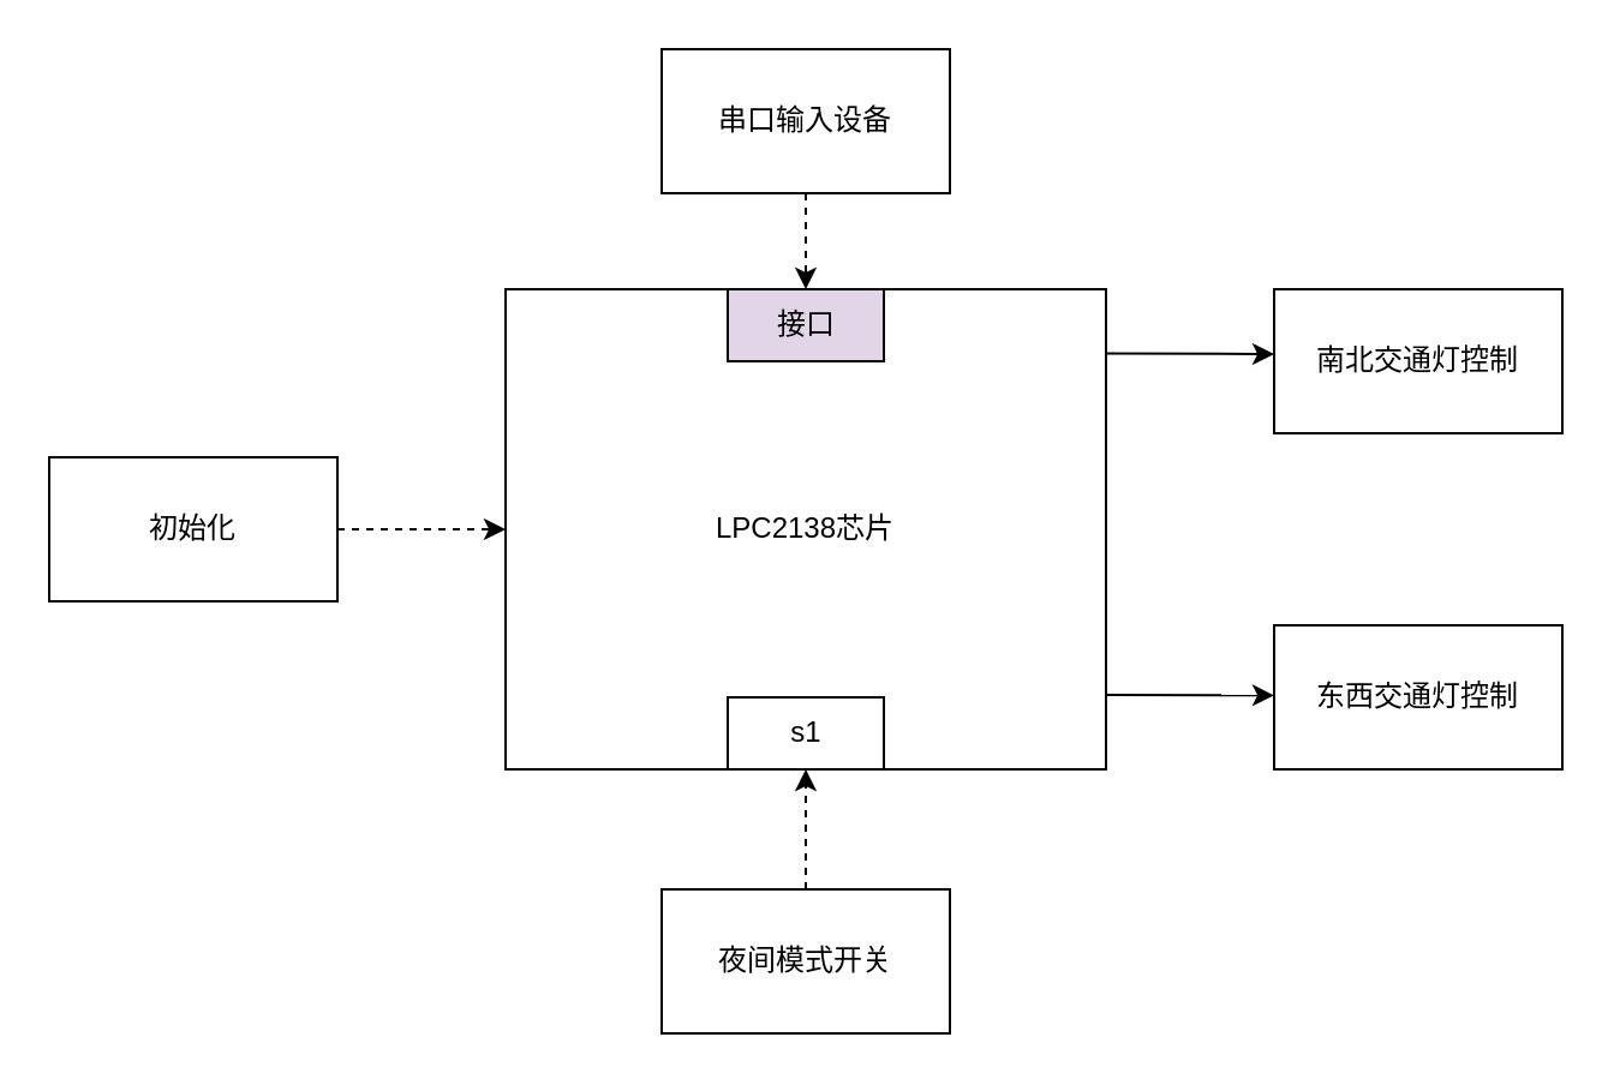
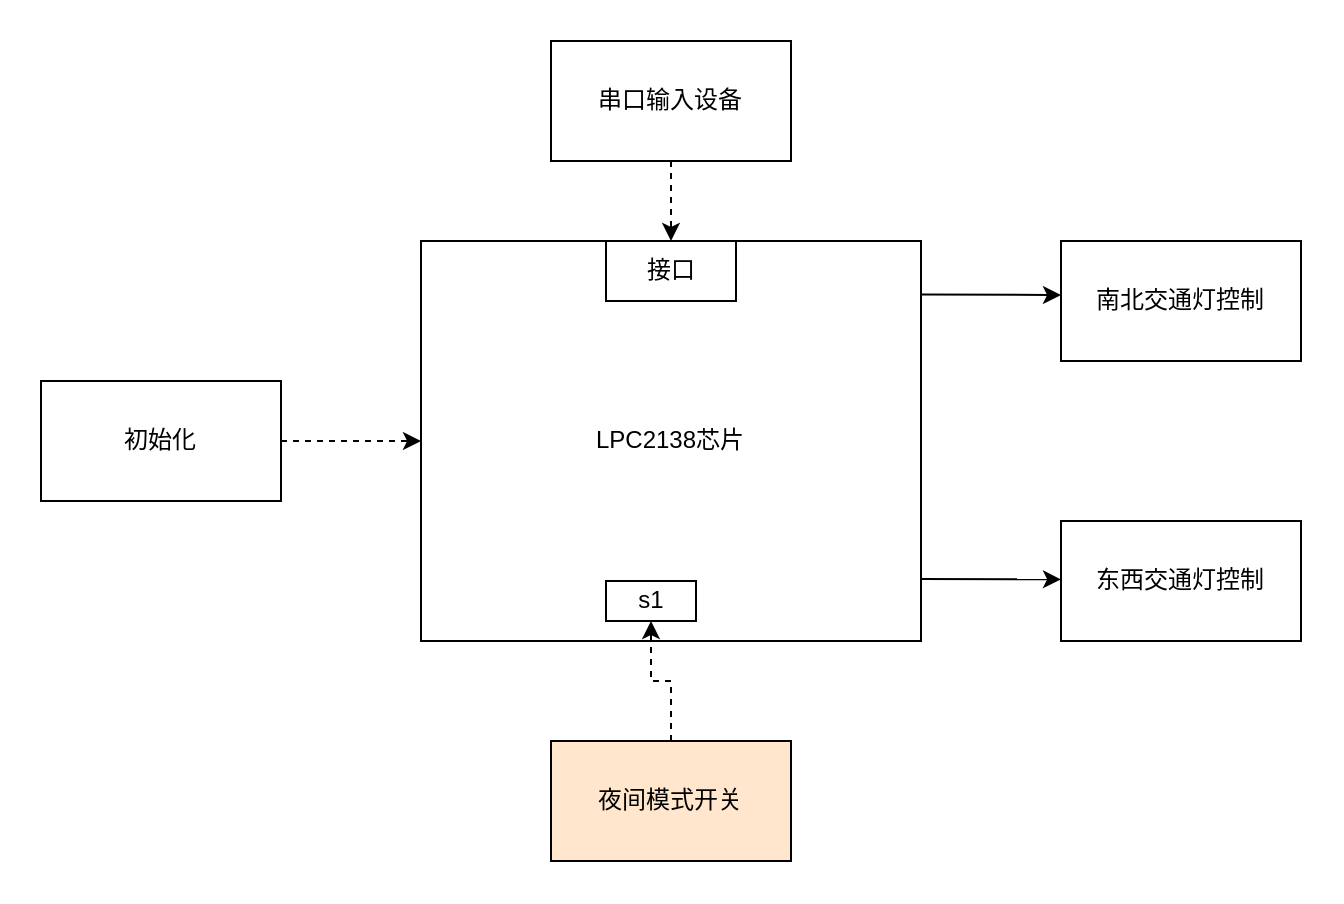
  <mxCell id="0" />
  <mxCell id="1" parent="0" />
  <mxCell id="2" value="LPC2138芯片" style="rounded=0;whiteSpace=wrap;html=1;" vertex="1" parent="1"><mxGeometry x="210" y="120" width="250" height="200" as="geometry" /></mxCell>
  <mxCell id="3" value="" style="edgeStyle=orthogonalEdgeStyle;rounded=0;orthogonalLoop=1;jettySize=auto;html=1;dashed=1;" edge="1" parent="1" source="4" target="9"><mxGeometry relative="1" as="geometry" /></mxCell>
- <mxCell id="4" value="夜间模式开关" style="rounded=0;whiteSpace=wrap;html=1;" vertex="1" parent="1"><mxGeometry x="275" y="370" width="120" height="60" as="geometry" /></mxCell>
+ <mxCell id="4" value="夜间模式开关" style="rounded=0;whiteSpace=wrap;html=1;fillColor=#ffe6cc;" vertex="1" parent="1"><mxGeometry x="275" y="370" width="120" height="60" as="geometry" /></mxCell>
  <mxCell id="5" value="南北交通灯控制" style="rounded=0;whiteSpace=wrap;html=1;" vertex="1" parent="1"><mxGeometry x="530" y="120" width="120" height="60" as="geometry" /></mxCell>
  <mxCell id="6" value="东西交通灯控制" style="rounded=0;whiteSpace=wrap;html=1;" vertex="1" parent="1"><mxGeometry x="530" y="260" width="120" height="60" as="geometry" /></mxCell>
  <mxCell id="7" value="" style="edgeStyle=orthogonalEdgeStyle;rounded=0;orthogonalLoop=1;jettySize=auto;html=1;dashed=1;" edge="1" parent="1" source="8" target="10"><mxGeometry relative="1" as="geometry" /></mxCell>
  <mxCell id="8" value="串口输入设备" style="rounded=0;whiteSpace=wrap;html=1;" vertex="1" parent="1"><mxGeometry x="275" y="20" width="120" height="60" as="geometry" /></mxCell>
- <mxCell id="9" value="s1" style="rounded=0;whiteSpace=wrap;html=1;" vertex="1" parent="1"><mxGeometry x="302.5" y="290" width="65" height="30" as="geometry" /></mxCell>
- <mxCell id="10" value="接口" style="rounded=0;whiteSpace=wrap;html=1;fillColor=#e1d5e7;" vertex="1" parent="1"><mxGeometry x="302.5" y="120" width="65" height="30" as="geometry" /></mxCell>
+ <mxCell id="9" value="s1" style="rounded=0;whiteSpace=wrap;html=1;" vertex="1" parent="1"><mxGeometry x="302.5" y="290" width="45" height="20" as="geometry" /></mxCell>
+ <mxCell id="10" value="接口" style="rounded=0;whiteSpace=wrap;html=1;" vertex="1" parent="1"><mxGeometry x="302.5" y="120" width="65" height="30" as="geometry" /></mxCell>
  <mxCell id="11" value="" style="edgeStyle=orthogonalEdgeStyle;rounded=0;orthogonalLoop=1;jettySize=auto;html=1;dashed=1;" edge="1" parent="1" source="12" target="2"><mxGeometry relative="1" as="geometry" /></mxCell>
  <mxCell id="12" value="初始化" style="rounded=0;whiteSpace=wrap;html=1;" vertex="1" parent="1"><mxGeometry x="20" y="190" width="120" height="60" as="geometry" /></mxCell>
  <mxCell id="13" value="" style="endArrow=classic;html=1;exitX=1;exitY=0.134;exitDx=0;exitDy=0;exitPerimeter=0;" edge="1" parent="1" source="2"><mxGeometry width="50" height="50" relative="1" as="geometry"><mxPoint x="490" y="120" as="sourcePoint" /><mxPoint x="530" y="147" as="targetPoint" /></mxGeometry></mxCell>
  <mxCell id="14" value="" style="endArrow=classic;html=1;exitX=1;exitY=0.134;exitDx=0;exitDy=0;exitPerimeter=0;" edge="1" parent="1"><mxGeometry width="50" height="50" relative="1" as="geometry"><mxPoint x="460" y="289" as="sourcePoint" /><mxPoint x="530" y="289.2" as="targetPoint" /></mxGeometry></mxCell>
